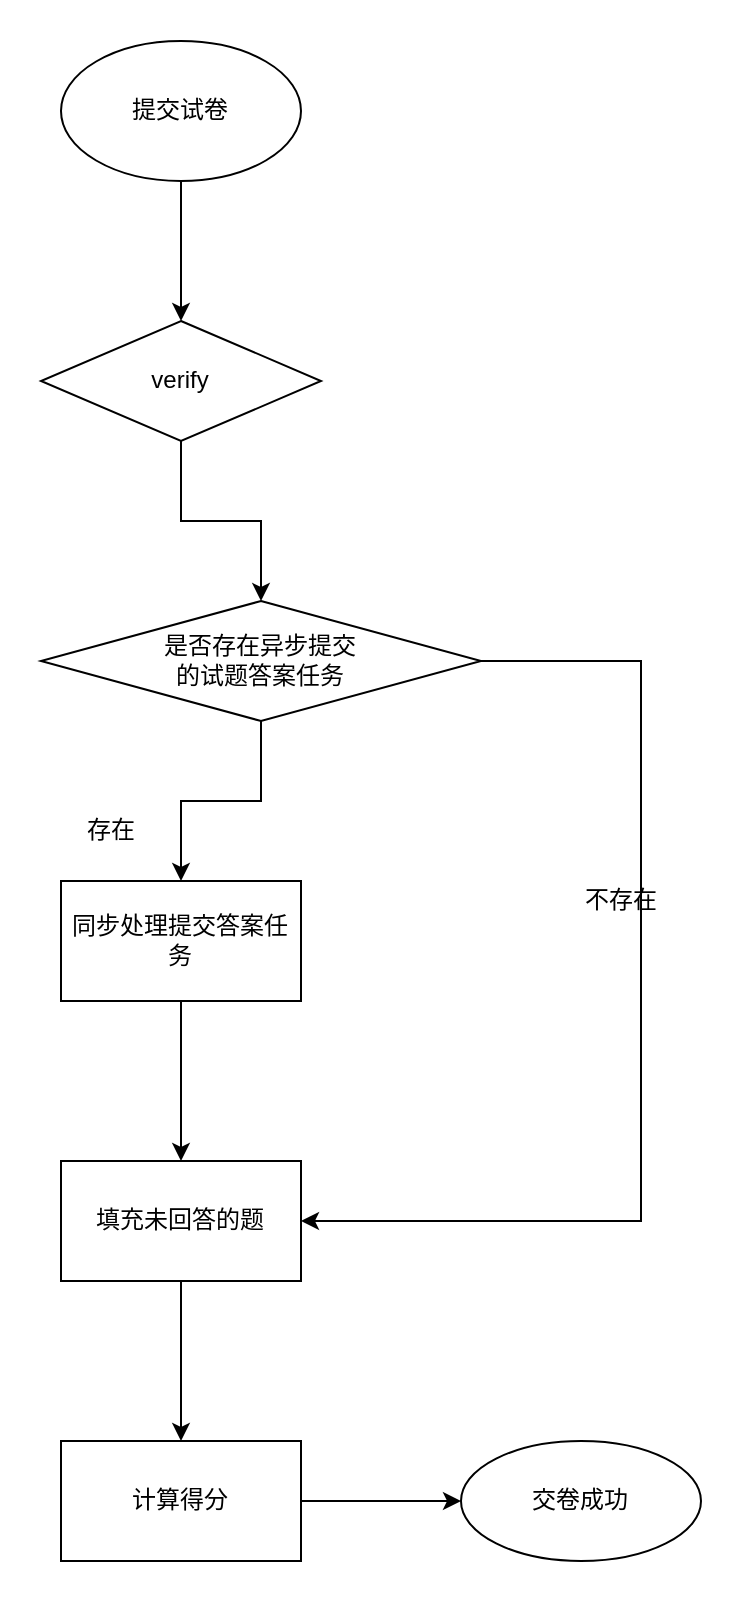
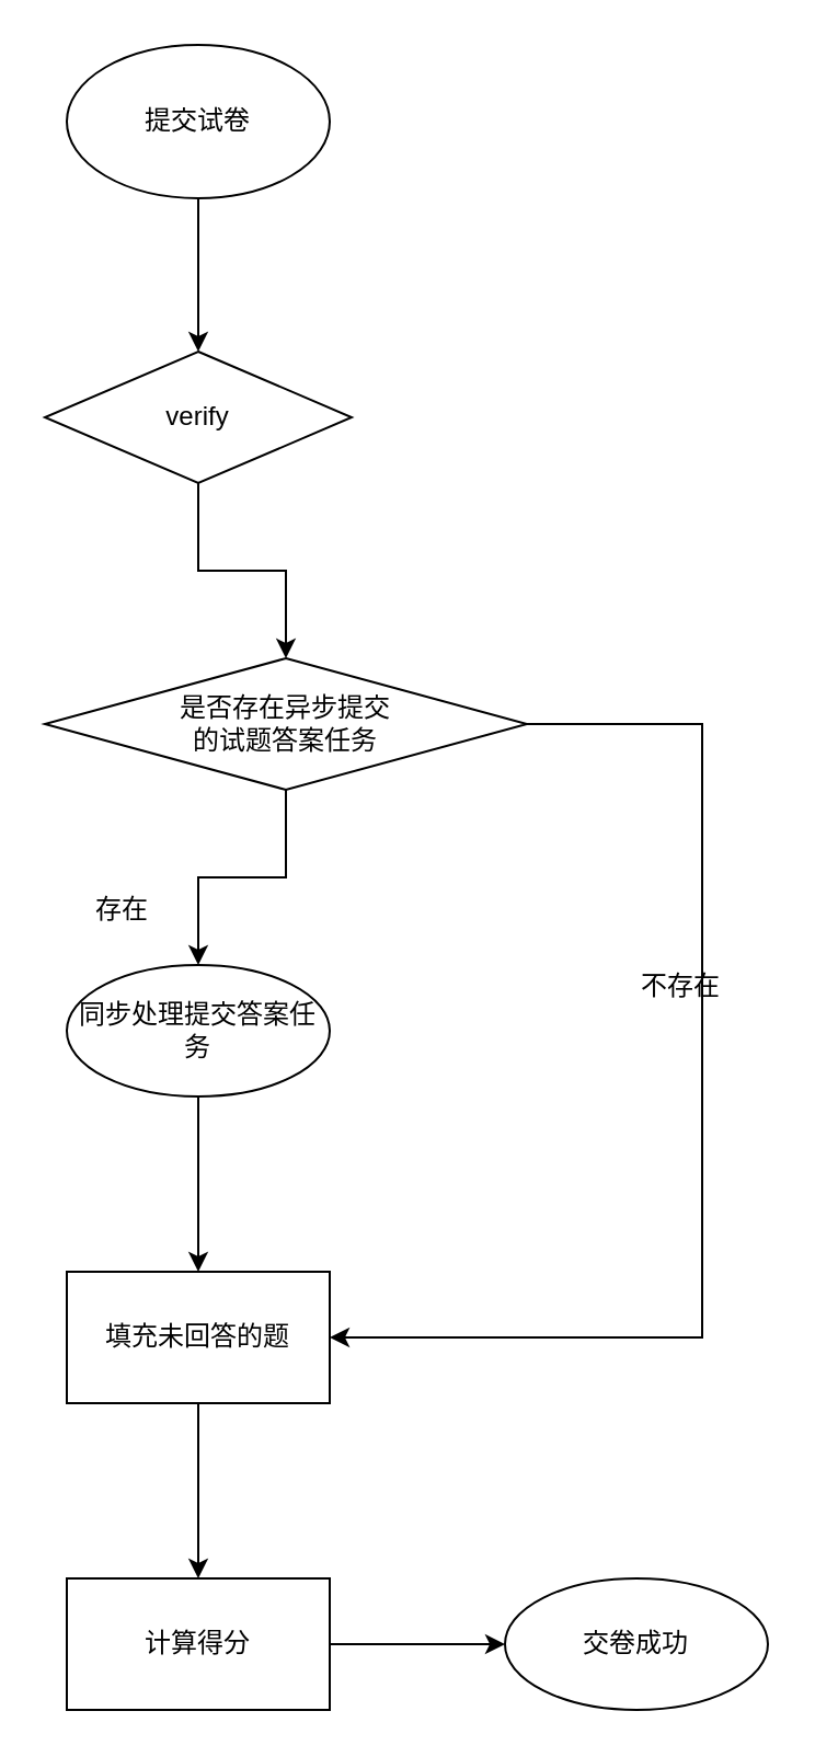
  <mxCell id="0" />
  <mxCell id="1" parent="0" />
  <mxCell id="2" value="" style="edgeStyle=orthogonalEdgeStyle;rounded=0;orthogonalLoop=1;jettySize=auto;html=1;" edge="1" parent="1" source="3" target="5"><mxGeometry relative="1" as="geometry" /></mxCell>
  <mxCell id="3" value="提交试卷" style="ellipse;whiteSpace=wrap;html=1;" vertex="1" parent="1"><mxGeometry x="30" y="20" width="120" height="70" as="geometry" /></mxCell>
  <mxCell id="4" value="" style="edgeStyle=orthogonalEdgeStyle;rounded=0;orthogonalLoop=1;jettySize=auto;html=1;" edge="1" parent="1" source="5" target="8"><mxGeometry relative="1" as="geometry" /></mxCell>
  <mxCell id="5" value="verify" style="rhombus;whiteSpace=wrap;html=1;" vertex="1" parent="1"><mxGeometry x="20" y="160" width="140" height="60" as="geometry" /></mxCell>
  <mxCell id="6" value="" style="edgeStyle=orthogonalEdgeStyle;rounded=0;orthogonalLoop=1;jettySize=auto;html=1;" edge="1" parent="1" source="8" target="10"><mxGeometry relative="1" as="geometry" /></mxCell>
  <mxCell id="7" style="edgeStyle=orthogonalEdgeStyle;rounded=0;orthogonalLoop=1;jettySize=auto;html=1;entryX=1;entryY=0.5;entryDx=0;entryDy=0;" edge="1" parent="1" source="8" target="13"><mxGeometry relative="1" as="geometry"><mxPoint x="370" y="480" as="targetPoint" /><Array as="points"><mxPoint x="320" y="330" /><mxPoint x="320" y="610" /></Array></mxGeometry></mxCell>
  <mxCell id="8" value="是否存在异步提交&lt;br&gt;的试题答案任务" style="rhombus;whiteSpace=wrap;html=1;" vertex="1" parent="1"><mxGeometry x="20" y="300" width="220" height="60" as="geometry" /></mxCell>
  <mxCell id="9" value="" style="edgeStyle=orthogonalEdgeStyle;rounded=0;orthogonalLoop=1;jettySize=auto;html=1;" edge="1" parent="1" source="10" target="13"><mxGeometry relative="1" as="geometry" /></mxCell>
- <mxCell id="10" value="同步处理提交答案任务" style="whiteSpace=wrap;html=1;" vertex="1" parent="1"><mxGeometry x="30" y="440" width="120" height="60" as="geometry" /></mxCell>
+ <mxCell id="10" value="同步处理提交答案任务" style="ellipse;whiteSpace=wrap;html=1;" vertex="1" parent="1"><mxGeometry x="30" y="440" width="120" height="60" as="geometry" /></mxCell>
  <mxCell id="11" value="存在" style="text;html=1;align=center;verticalAlign=middle;resizable=0;points=[];autosize=1;strokeColor=none;fillColor=none;" vertex="1" parent="1"><mxGeometry x="30" y="400" width="50" height="30" as="geometry" /></mxCell>
  <mxCell id="12" value="" style="edgeStyle=orthogonalEdgeStyle;rounded=0;orthogonalLoop=1;jettySize=auto;html=1;" edge="1" parent="1" source="13" target="15"><mxGeometry relative="1" as="geometry" /></mxCell>
  <mxCell id="13" value="填充未回答的题" style="whiteSpace=wrap;html=1;" vertex="1" parent="1"><mxGeometry x="30" y="580" width="120" height="60" as="geometry" /></mxCell>
  <mxCell id="14" value="" style="edgeStyle=orthogonalEdgeStyle;rounded=0;orthogonalLoop=1;jettySize=auto;html=1;" edge="1" parent="1" source="15" target="17"><mxGeometry relative="1" as="geometry" /></mxCell>
  <mxCell id="15" value="计算得分" style="whiteSpace=wrap;html=1;" vertex="1" parent="1"><mxGeometry x="30" y="720" width="120" height="60" as="geometry" /></mxCell>
  <mxCell id="16" value="不存在" style="text;html=1;align=center;verticalAlign=middle;resizable=0;points=[];autosize=1;strokeColor=none;fillColor=none;" vertex="1" parent="1"><mxGeometry x="280" y="435" width="60" height="30" as="geometry" /></mxCell>
  <mxCell id="17" value="交卷成功" style="ellipse;whiteSpace=wrap;html=1;" vertex="1" parent="1"><mxGeometry x="230" y="720" width="120" height="60" as="geometry" /></mxCell>
